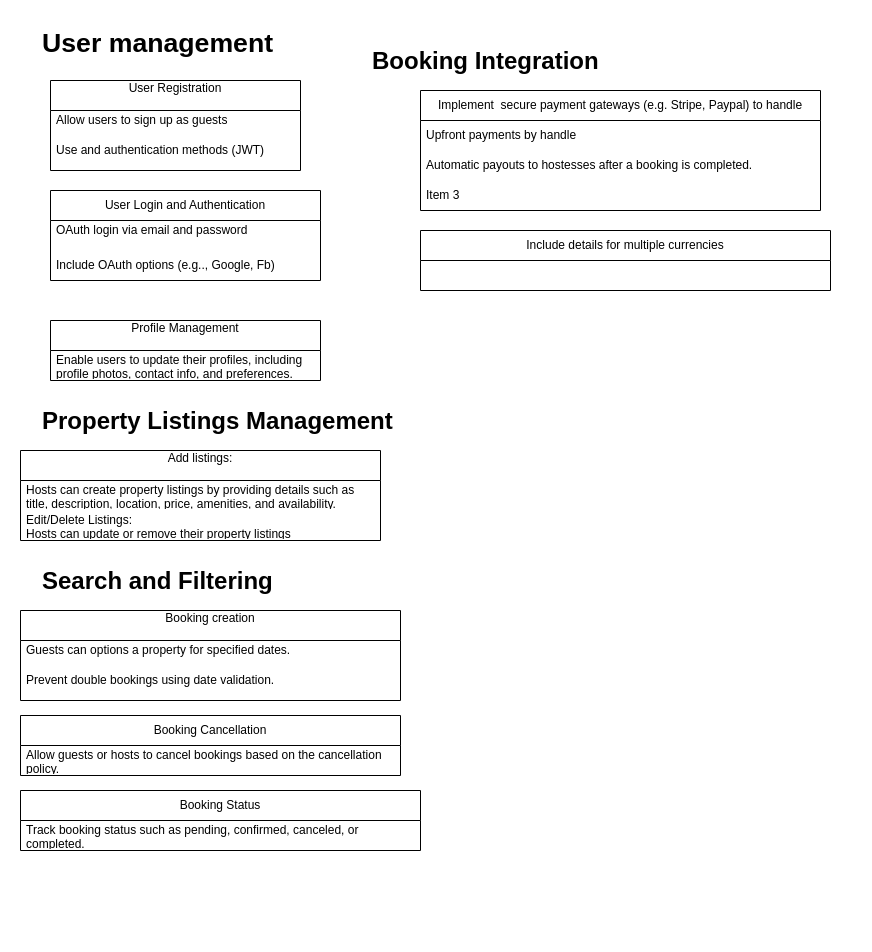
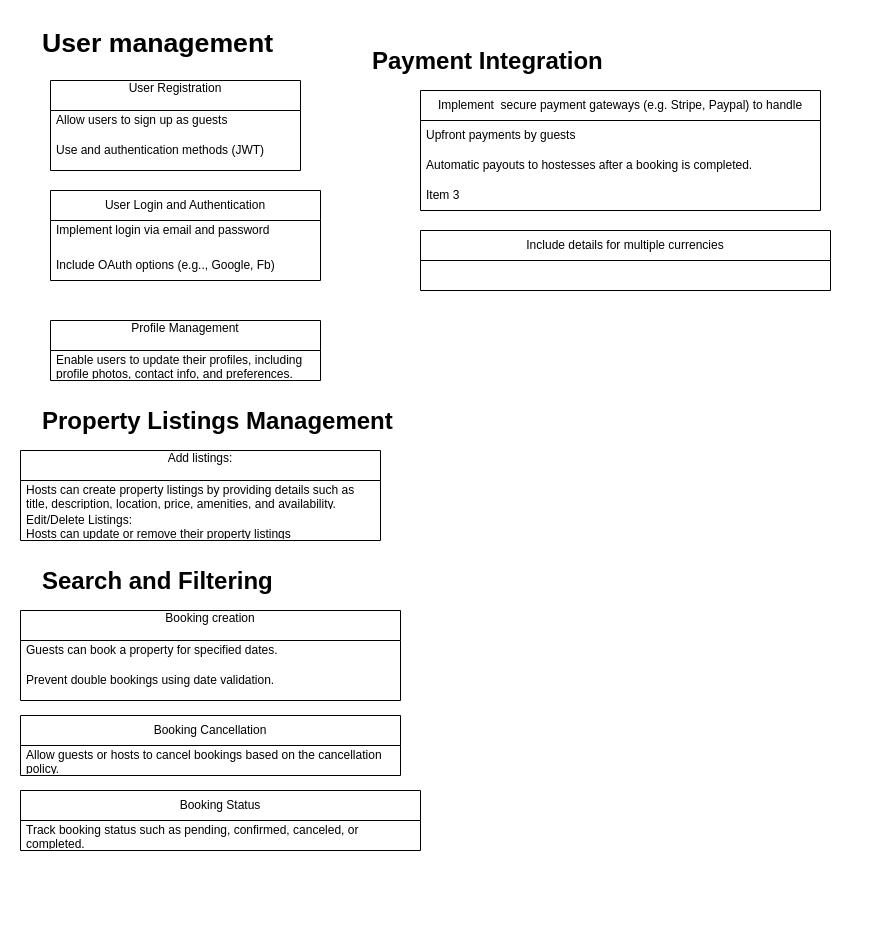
  <mxCell id="0" />
  <mxCell id="1" parent="0" />
  <mxCell id="2" value="&lt;h1 style=&quot;margin-top: 0px;&quot;&gt;&lt;font face=&quot;Arial, sans-serif&quot;&gt;&lt;span style=&quot;font-size: 26.667px; white-space-collapse: preserve;&quot;&gt;User management&lt;/span&gt;&lt;/font&gt;&lt;/h1&gt;" style="text;html=1;whiteSpace=wrap;overflow=hidden;rounded=0;" vertex="1" parent="1"><mxGeometry x="40" y="20" width="310" height="380" as="geometry" /></mxCell>
  <mxCell id="3" value="&lt;div&gt;User Registration&lt;/div&gt;&lt;div&gt;&lt;br&gt;&lt;/div&gt;" style="swimlane;fontStyle=0;childLayout=stackLayout;horizontal=1;startSize=30;horizontalStack=0;resizeParent=1;resizeParentMax=0;resizeLast=0;collapsible=1;marginBottom=0;whiteSpace=wrap;html=1;" vertex="1" parent="1"><mxGeometry x="50" y="80" width="250" height="90" as="geometry" /></mxCell>
  <mxCell id="4" value="&lt;div&gt;Allow users to sign up as guests&lt;/div&gt;&lt;div&gt;&lt;br&gt;&lt;/div&gt;" style="text;strokeColor=none;fillColor=none;align=left;verticalAlign=middle;spacingLeft=4;spacingRight=4;overflow=hidden;points=[[0,0.5],[1,0.5]];portConstraint=eastwest;rotatable=0;whiteSpace=wrap;html=1;" vertex="1" parent="3"><mxGeometry y="30" width="250" height="30" as="geometry" /></mxCell>
  <mxCell id="5" value="&lt;div&gt;Use and authentication methods (JWT)&lt;/div&gt;&lt;div&gt;&lt;br&gt;&lt;/div&gt;" style="text;strokeColor=none;fillColor=none;align=left;verticalAlign=middle;spacingLeft=4;spacingRight=4;overflow=hidden;points=[[0,0.5],[1,0.5]];portConstraint=eastwest;rotatable=0;whiteSpace=wrap;html=1;" vertex="1" parent="3"><mxGeometry y="60" width="250" height="30" as="geometry" /></mxCell>
  <mxCell id="6" value="User Login and Authentication" style="swimlane;fontStyle=0;childLayout=stackLayout;horizontal=1;startSize=30;horizontalStack=0;resizeParent=1;resizeParentMax=0;resizeLast=0;collapsible=1;marginBottom=0;whiteSpace=wrap;html=1;" vertex="1" parent="1"><mxGeometry x="50" y="190" width="270" height="90" as="geometry" /></mxCell>
- <mxCell id="7" value="&lt;div&gt;OAuth login via email and password&lt;/div&gt;&lt;div&gt;&lt;br&gt;&lt;/div&gt;" style="text;strokeColor=none;fillColor=none;align=left;verticalAlign=middle;spacingLeft=4;spacingRight=4;overflow=hidden;points=[[0,0.5],[1,0.5]];portConstraint=eastwest;rotatable=0;whiteSpace=wrap;html=1;" vertex="1" parent="6"><mxGeometry y="30" width="270" height="30" as="geometry" /></mxCell>
+ <mxCell id="7" value="&lt;div&gt;Implement login via email and password&lt;/div&gt;&lt;div&gt;&lt;br&gt;&lt;/div&gt;" style="text;strokeColor=none;fillColor=none;align=left;verticalAlign=middle;spacingLeft=4;spacingRight=4;overflow=hidden;points=[[0,0.5],[1,0.5]];portConstraint=eastwest;rotatable=0;whiteSpace=wrap;html=1;" vertex="1" parent="6"><mxGeometry y="30" width="270" height="30" as="geometry" /></mxCell>
  <mxCell id="8" value="Include OAuth options (e.g.., Google, Fb)" style="text;strokeColor=none;fillColor=none;align=left;verticalAlign=middle;spacingLeft=4;spacingRight=4;overflow=hidden;points=[[0,0.5],[1,0.5]];portConstraint=eastwest;rotatable=0;whiteSpace=wrap;html=1;" vertex="1" parent="6"><mxGeometry y="60" width="270" height="30" as="geometry" /></mxCell>
  <mxCell id="9" value="&lt;div&gt;&lt;br&gt;&lt;/div&gt;" style="text;strokeColor=none;fillColor=none;align=left;verticalAlign=middle;spacingLeft=4;spacingRight=4;overflow=hidden;points=[[0,0.5],[1,0.5]];portConstraint=eastwest;rotatable=0;whiteSpace=wrap;html=1;" vertex="1" parent="1"><mxGeometry x="80" y="90" width="80" height="40" as="geometry" /></mxCell>
  <mxCell id="10" value="&lt;h1 style=&quot;margin-top: 0px;&quot;&gt;Property Listings Management&lt;/h1&gt;&lt;h1 style=&quot;margin-top: 0px;&quot;&gt;&lt;br&gt;&lt;/h1&gt;" style="text;html=1;whiteSpace=wrap;overflow=hidden;rounded=0;" vertex="1" parent="1"><mxGeometry x="40" y="400" width="430" height="160" as="geometry" /></mxCell>
  <mxCell id="11" value="&lt;div&gt;Profile Management&lt;/div&gt;&lt;div&gt;&lt;br&gt;&lt;/div&gt;" style="swimlane;fontStyle=0;childLayout=stackLayout;horizontal=1;startSize=30;horizontalStack=0;resizeParent=1;resizeParentMax=0;resizeLast=0;collapsible=1;marginBottom=0;whiteSpace=wrap;html=1;" vertex="1" parent="1"><mxGeometry x="50" y="320" width="270" height="60" as="geometry" /></mxCell>
  <mxCell id="12" value="&lt;div&gt;Enable users to update their profiles, including profile photos, contact info, and preferences.&lt;/div&gt;" style="text;strokeColor=none;fillColor=none;align=left;verticalAlign=middle;spacingLeft=4;spacingRight=4;overflow=hidden;points=[[0,0.5],[1,0.5]];portConstraint=eastwest;rotatable=0;whiteSpace=wrap;html=1;" vertex="1" parent="11"><mxGeometry y="30" width="270" height="30" as="geometry" /></mxCell>
  <mxCell id="13" value="&lt;div&gt;Add listings:&lt;/div&gt;&lt;div&gt;&lt;br&gt;&lt;/div&gt;" style="swimlane;fontStyle=0;childLayout=stackLayout;horizontal=1;startSize=30;horizontalStack=0;resizeParent=1;resizeParentMax=0;resizeLast=0;collapsible=1;marginBottom=0;whiteSpace=wrap;html=1;" vertex="1" parent="1"><mxGeometry x="20" y="450" width="360" height="90" as="geometry" /></mxCell>
  <mxCell id="14" value="&lt;div&gt;Hosts can create property listings by providing details such as title, description, location, price, amenities, and availability.&lt;/div&gt;&lt;div&gt;&lt;br&gt;&lt;/div&gt;" style="text;strokeColor=none;fillColor=none;align=left;verticalAlign=middle;spacingLeft=4;spacingRight=4;overflow=hidden;points=[[0,0.5],[1,0.5]];portConstraint=eastwest;rotatable=0;whiteSpace=wrap;html=1;" vertex="1" parent="13"><mxGeometry y="30" width="360" height="30" as="geometry" /></mxCell>
  <mxCell id="15" value="&lt;div&gt;Edit/Delete Listings:&lt;/div&gt;&lt;div&gt;&lt;div&gt;Hosts can update or remove their property listings&lt;/div&gt;&lt;/div&gt;&lt;div&gt;&lt;br&gt;&lt;/div&gt;" style="text;strokeColor=none;fillColor=none;align=left;verticalAlign=middle;spacingLeft=4;spacingRight=4;overflow=hidden;points=[[0,0.5],[1,0.5]];portConstraint=eastwest;rotatable=0;whiteSpace=wrap;html=1;" vertex="1" parent="13"><mxGeometry y="60" width="360" height="30" as="geometry" /></mxCell>
  <mxCell id="16" value="&lt;h1 style=&quot;margin-top: 0px;&quot;&gt;&lt;span style=&quot;background-color: initial;&quot;&gt;Search and Filtering&lt;/span&gt;&lt;/h1&gt;&lt;h1 style=&quot;margin-top: 0px;&quot;&gt;&lt;br&gt;&lt;/h1&gt;" style="text;html=1;whiteSpace=wrap;overflow=hidden;rounded=0;" vertex="1" parent="1"><mxGeometry x="40" y="560" width="440" height="370" as="geometry" /></mxCell>
  <mxCell id="17" value="&lt;div&gt;Booking creation&lt;/div&gt;&lt;div&gt;&lt;br&gt;&lt;/div&gt;" style="swimlane;fontStyle=0;childLayout=stackLayout;horizontal=1;startSize=30;horizontalStack=0;resizeParent=1;resizeParentMax=0;resizeLast=0;collapsible=1;marginBottom=0;whiteSpace=wrap;html=1;" vertex="1" parent="1"><mxGeometry x="20" y="610" width="380" height="90" as="geometry" /></mxCell>
- <mxCell id="18" value="&lt;div&gt;Guests can options a property for specified dates.&lt;/div&gt;&lt;div&gt;&lt;br&gt;&lt;/div&gt;" style="text;strokeColor=none;fillColor=none;align=left;verticalAlign=middle;spacingLeft=4;spacingRight=4;overflow=hidden;points=[[0,0.5],[1,0.5]];portConstraint=eastwest;rotatable=0;whiteSpace=wrap;html=1;" vertex="1" parent="17"><mxGeometry y="30" width="380" height="30" as="geometry" /></mxCell>
+ <mxCell id="18" value="&lt;div&gt;Guests can book a property for specified dates.&lt;/div&gt;&lt;div&gt;&lt;br&gt;&lt;/div&gt;" style="text;strokeColor=none;fillColor=none;align=left;verticalAlign=middle;spacingLeft=4;spacingRight=4;overflow=hidden;points=[[0,0.5],[1,0.5]];portConstraint=eastwest;rotatable=0;whiteSpace=wrap;html=1;" vertex="1" parent="17"><mxGeometry y="30" width="380" height="30" as="geometry" /></mxCell>
  <mxCell id="19" value="&lt;div&gt;Prevent double bookings using date validation.&lt;/div&gt;&lt;div&gt;&lt;br&gt;&lt;/div&gt;" style="text;strokeColor=none;fillColor=none;align=left;verticalAlign=middle;spacingLeft=4;spacingRight=4;overflow=hidden;points=[[0,0.5],[1,0.5]];portConstraint=eastwest;rotatable=0;whiteSpace=wrap;html=1;" vertex="1" parent="17"><mxGeometry y="60" width="380" height="30" as="geometry" /></mxCell>
  <mxCell id="20" value="&lt;div&gt;Booking Cancellation&lt;/div&gt;" style="swimlane;fontStyle=0;childLayout=stackLayout;horizontal=1;startSize=30;horizontalStack=0;resizeParent=1;resizeParentMax=0;resizeLast=0;collapsible=1;marginBottom=0;whiteSpace=wrap;html=1;" vertex="1" parent="1"><mxGeometry x="20" y="715" width="380" height="60" as="geometry" /></mxCell>
  <mxCell id="21" value="&lt;div&gt;Allow guests or hosts to cancel bookings based on the cancellation policy.&lt;/div&gt;&lt;div&gt;&lt;br&gt;&lt;/div&gt;" style="text;strokeColor=none;fillColor=none;align=left;verticalAlign=middle;spacingLeft=4;spacingRight=4;overflow=hidden;points=[[0,0.5],[1,0.5]];portConstraint=eastwest;rotatable=0;whiteSpace=wrap;html=1;" vertex="1" parent="20"><mxGeometry y="30" width="380" height="30" as="geometry" /></mxCell>
  <mxCell id="22" value="&lt;div&gt;Booking Status&lt;/div&gt;" style="swimlane;fontStyle=0;childLayout=stackLayout;horizontal=1;startSize=30;horizontalStack=0;resizeParent=1;resizeParentMax=0;resizeLast=0;collapsible=1;marginBottom=0;whiteSpace=wrap;html=1;" vertex="1" parent="1"><mxGeometry x="20" y="790" width="400" height="60" as="geometry" /></mxCell>
  <mxCell id="23" value="&lt;div&gt;Track booking status such as pending, confirmed, canceled, or completed.&lt;/div&gt;&lt;div&gt;&lt;br&gt;&lt;/div&gt;" style="text;strokeColor=none;fillColor=none;align=left;verticalAlign=middle;spacingLeft=4;spacingRight=4;overflow=hidden;points=[[0,0.5],[1,0.5]];portConstraint=eastwest;rotatable=0;whiteSpace=wrap;html=1;" vertex="1" parent="22"><mxGeometry y="30" width="400" height="30" as="geometry" /></mxCell>
- <mxCell id="24" value="&lt;h1 style=&quot;margin-top: 0px;&quot;&gt;Booking Integration&lt;/h1&gt;&lt;h1 style=&quot;margin-top: 0px;&quot;&gt;&lt;br&gt;&lt;/h1&gt;" style="text;html=1;whiteSpace=wrap;overflow=hidden;rounded=0;" vertex="1" parent="1"><mxGeometry x="370" y="40" width="480" height="370" as="geometry" /></mxCell>
+ <mxCell id="24" value="&lt;h1 style=&quot;margin-top: 0px;&quot;&gt;Payment Integration&lt;/h1&gt;&lt;h1 style=&quot;margin-top: 0px;&quot;&gt;&lt;br&gt;&lt;/h1&gt;" style="text;html=1;whiteSpace=wrap;overflow=hidden;rounded=0;" vertex="1" parent="1"><mxGeometry x="370" y="40" width="480" height="370" as="geometry" /></mxCell>
  <mxCell id="25" value="Implement&amp;nbsp; secure payment gateways (e.g. Stripe, Paypal) to handle" style="swimlane;fontStyle=0;childLayout=stackLayout;horizontal=1;startSize=30;horizontalStack=0;resizeParent=1;resizeParentMax=0;resizeLast=0;collapsible=1;marginBottom=0;whiteSpace=wrap;html=1;" vertex="1" parent="1"><mxGeometry x="420" y="90" width="400" height="120" as="geometry" /></mxCell>
- <mxCell id="26" value="&lt;div&gt;Upfront payments by handle&lt;/div&gt;" style="text;strokeColor=none;fillColor=none;align=left;verticalAlign=middle;spacingLeft=4;spacingRight=4;overflow=hidden;points=[[0,0.5],[1,0.5]];portConstraint=eastwest;rotatable=0;whiteSpace=wrap;html=1;" vertex="1" parent="25"><mxGeometry y="30" width="400" height="30" as="geometry" /></mxCell>
+ <mxCell id="26" value="&lt;div&gt;Upfront payments by guests&lt;/div&gt;" style="text;strokeColor=none;fillColor=none;align=left;verticalAlign=middle;spacingLeft=4;spacingRight=4;overflow=hidden;points=[[0,0.5],[1,0.5]];portConstraint=eastwest;rotatable=0;whiteSpace=wrap;html=1;" vertex="1" parent="25"><mxGeometry y="30" width="400" height="30" as="geometry" /></mxCell>
  <mxCell id="27" value="&lt;div&gt;Automatic payouts to hostesses after a booking is completed.&lt;/div&gt;" style="text;strokeColor=none;fillColor=none;align=left;verticalAlign=middle;spacingLeft=4;spacingRight=4;overflow=hidden;points=[[0,0.5],[1,0.5]];portConstraint=eastwest;rotatable=0;whiteSpace=wrap;html=1;" vertex="1" parent="25"><mxGeometry y="60" width="400" height="30" as="geometry" /></mxCell>
  <mxCell id="28" value="Item 3" style="text;strokeColor=none;fillColor=none;align=left;verticalAlign=middle;spacingLeft=4;spacingRight=4;overflow=hidden;points=[[0,0.5],[1,0.5]];portConstraint=eastwest;rotatable=0;whiteSpace=wrap;html=1;" vertex="1" parent="25"><mxGeometry y="90" width="400" height="30" as="geometry" /></mxCell>
  <mxCell id="29" value="&lt;div&gt;Include details for multiple currencies&lt;/div&gt;" style="swimlane;fontStyle=0;childLayout=stackLayout;horizontal=1;startSize=30;horizontalStack=0;resizeParent=1;resizeParentMax=0;resizeLast=0;collapsible=1;marginBottom=0;whiteSpace=wrap;html=1;" vertex="1" parent="1"><mxGeometry x="420" y="230" width="410" height="60" as="geometry" /></mxCell>
